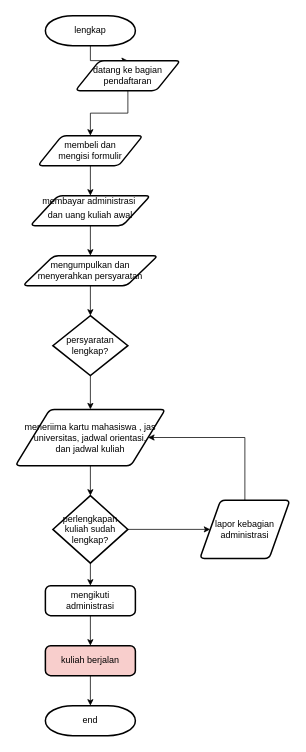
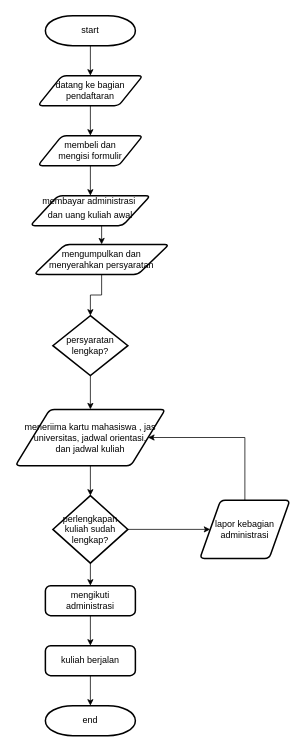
  <mxCell id="0" />
  <mxCell id="1" parent="0" />
  <mxCell id="2" style="edgeStyle=orthogonalEdgeStyle;rounded=0;orthogonalLoop=1;jettySize=auto;html=1;exitX=0.5;exitY=1;exitDx=0;exitDy=0;exitPerimeter=0;entryX=0.5;entryY=0;entryDx=0;entryDy=0;fontSize=12;" edge="1" parent="1" source="3" target="5"><mxGeometry relative="1" as="geometry" /></mxCell>
- <mxCell id="3" value="lengkap" style="strokeWidth=2;html=1;shape=mxgraph.flowchart.terminator;whiteSpace=wrap;" vertex="1" parent="1"><mxGeometry x="60" y="20" width="120" height="40" as="geometry" /></mxCell>
+ <mxCell id="3" value="start" style="strokeWidth=2;html=1;shape=mxgraph.flowchart.terminator;whiteSpace=wrap;" vertex="1" parent="1"><mxGeometry x="60" y="20" width="120" height="40" as="geometry" /></mxCell>
  <mxCell id="4" style="edgeStyle=orthogonalEdgeStyle;rounded=0;orthogonalLoop=1;jettySize=auto;html=1;exitX=0.5;exitY=1;exitDx=0;exitDy=0;entryX=0.5;entryY=0;entryDx=0;entryDy=0;fontSize=12;" edge="1" parent="1" source="5" target="7"><mxGeometry relative="1" as="geometry" /></mxCell>
- <mxCell id="5" value="datang ke bagian pendaftaran" style="shape=parallelogram;html=1;strokeWidth=2;perimeter=parallelogramPerimeter;whiteSpace=wrap;rounded=1;arcSize=12;size=0.23;" vertex="1" parent="1"><mxGeometry x="100" y="80" width="140" height="40" as="geometry" /></mxCell>
+ <mxCell id="5" value="datang ke bagian pendaftaran" style="shape=parallelogram;html=1;strokeWidth=2;perimeter=parallelogramPerimeter;whiteSpace=wrap;rounded=1;arcSize=12;size=0.23;" vertex="1" parent="1"><mxGeometry x="50" y="100" width="140" height="40" as="geometry" /></mxCell>
  <mxCell id="6" style="edgeStyle=orthogonalEdgeStyle;rounded=0;orthogonalLoop=1;jettySize=auto;html=1;exitX=0.5;exitY=1;exitDx=0;exitDy=0;entryX=0.5;entryY=0;entryDx=0;entryDy=0;fontSize=12;" edge="1" parent="1" source="7" target="9"><mxGeometry relative="1" as="geometry" /></mxCell>
  <mxCell id="7" value="membeli dan &lt;br&gt;mengisi formulir" style="shape=parallelogram;html=1;strokeWidth=2;perimeter=parallelogramPerimeter;whiteSpace=wrap;rounded=1;arcSize=12;size=0.23;" vertex="1" parent="1"><mxGeometry x="50" y="180" width="140" height="40" as="geometry" /></mxCell>
  <mxCell id="8" style="edgeStyle=orthogonalEdgeStyle;rounded=0;orthogonalLoop=1;jettySize=auto;html=1;exitX=0.5;exitY=1;exitDx=0;exitDy=0;entryX=0.5;entryY=0;entryDx=0;entryDy=0;fontSize=12;" edge="1" parent="1" source="9" target="11"><mxGeometry relative="1" as="geometry" /></mxCell>
  <mxCell id="9" value="&lt;p style=&quot;line-height: 0&quot;&gt;&lt;font style=&quot;font-size: 12px&quot;&gt;membayar administrasi&amp;nbsp;&lt;/font&gt;&lt;/p&gt;&lt;p style=&quot;line-height: 1.2&quot;&gt;&lt;font style=&quot;font-size: 12px ; line-height: 0.8&quot;&gt;dan uang kuliah awal&lt;/font&gt;&lt;/p&gt;" style="shape=parallelogram;html=1;strokeWidth=2;perimeter=parallelogramPerimeter;whiteSpace=wrap;rounded=1;arcSize=12;size=0.23;" vertex="1" parent="1"><mxGeometry x="40" y="260" width="160" height="40" as="geometry" /></mxCell>
  <mxCell id="10" style="edgeStyle=orthogonalEdgeStyle;rounded=0;orthogonalLoop=1;jettySize=auto;html=1;exitX=0.5;exitY=1;exitDx=0;exitDy=0;entryX=0.5;entryY=0;entryDx=0;entryDy=0;entryPerimeter=0;fontSize=12;" edge="1" parent="1" source="11" target="13"><mxGeometry relative="1" as="geometry" /></mxCell>
- <mxCell id="11" value="mengumpulkan dan menyerahkan persyaratan" style="shape=parallelogram;html=1;strokeWidth=2;perimeter=parallelogramPerimeter;whiteSpace=wrap;rounded=1;arcSize=12;size=0.23;" vertex="1" parent="1"><mxGeometry x="30" y="340" width="180" height="40" as="geometry" /></mxCell>
+ <mxCell id="11" value="mengumpulkan dan menyerahkan persyaratan" style="shape=parallelogram;html=1;strokeWidth=2;perimeter=parallelogramPerimeter;whiteSpace=wrap;rounded=1;arcSize=12;size=0.23;" vertex="1" parent="1"><mxGeometry x="45" y="325" width="180" height="40" as="geometry" /></mxCell>
  <mxCell id="12" style="edgeStyle=orthogonalEdgeStyle;rounded=0;orthogonalLoop=1;jettySize=auto;html=1;exitX=0.5;exitY=1;exitDx=0;exitDy=0;exitPerimeter=0;entryX=0.5;entryY=0;entryDx=0;entryDy=0;fontSize=12;" edge="1" parent="1" source="13" target="15"><mxGeometry relative="1" as="geometry" /></mxCell>
  <mxCell id="13" value="persyaratan lengkap?" style="strokeWidth=2;html=1;shape=mxgraph.flowchart.decision;whiteSpace=wrap;" vertex="1" parent="1"><mxGeometry x="70" y="420" width="100" height="80" as="geometry" /></mxCell>
  <mxCell id="14" style="edgeStyle=orthogonalEdgeStyle;rounded=0;orthogonalLoop=1;jettySize=auto;html=1;exitX=0.5;exitY=1;exitDx=0;exitDy=0;entryX=0.5;entryY=0;entryDx=0;entryDy=0;entryPerimeter=0;fontSize=12;" edge="1" parent="1" source="15" target="18"><mxGeometry relative="1" as="geometry" /></mxCell>
  <mxCell id="15" value="meneriima kartu mahasiswa , jas universitas, jadwal orientasi, &lt;br&gt;dan jadwal kuliah" style="shape=parallelogram;html=1;strokeWidth=2;perimeter=parallelogramPerimeter;whiteSpace=wrap;rounded=1;arcSize=12;size=0.23;" vertex="1" parent="1"><mxGeometry x="20" y="545" width="200" height="75" as="geometry" /></mxCell>
  <mxCell id="16" style="edgeStyle=orthogonalEdgeStyle;rounded=0;orthogonalLoop=1;jettySize=auto;html=1;exitX=0.5;exitY=1;exitDx=0;exitDy=0;exitPerimeter=0;entryX=0.5;entryY=0;entryDx=0;entryDy=0;fontSize=12;" edge="1" parent="1" source="18" target="22"><mxGeometry relative="1" as="geometry" /></mxCell>
  <mxCell id="17" style="edgeStyle=orthogonalEdgeStyle;rounded=0;orthogonalLoop=1;jettySize=auto;html=1;exitX=1;exitY=0.5;exitDx=0;exitDy=0;exitPerimeter=0;entryX=0;entryY=0.5;entryDx=0;entryDy=0;fontSize=12;" edge="1" parent="1" source="18" target="20"><mxGeometry relative="1" as="geometry" /></mxCell>
  <mxCell id="18" value="perlengkapan kuliah sudah lengkap?" style="strokeWidth=2;html=1;shape=mxgraph.flowchart.decision;whiteSpace=wrap;" vertex="1" parent="1"><mxGeometry x="70" y="660" width="100" height="90" as="geometry" /></mxCell>
  <mxCell id="19" style="edgeStyle=orthogonalEdgeStyle;rounded=0;orthogonalLoop=1;jettySize=auto;html=1;exitX=0.5;exitY=0;exitDx=0;exitDy=0;fontSize=12;entryX=1;entryY=0.5;entryDx=0;entryDy=0;" edge="1" parent="1" source="20" target="15"><mxGeometry relative="1" as="geometry"><mxPoint x="326" y="580" as="targetPoint" /><Array as="points"><mxPoint x="326" y="583" /></Array></mxGeometry></mxCell>
  <mxCell id="20" value="lapor kebagian administrasi" style="shape=parallelogram;html=1;strokeWidth=2;perimeter=parallelogramPerimeter;whiteSpace=wrap;rounded=1;arcSize=12;size=0.23;" vertex="1" parent="1"><mxGeometry x="266" y="666.25" width="120" height="77.5" as="geometry" /></mxCell>
  <mxCell id="21" style="edgeStyle=orthogonalEdgeStyle;rounded=0;orthogonalLoop=1;jettySize=auto;html=1;exitX=0.5;exitY=1;exitDx=0;exitDy=0;entryX=0.5;entryY=0;entryDx=0;entryDy=0;fontSize=12;" edge="1" parent="1" source="22" target="24"><mxGeometry relative="1" as="geometry" /></mxCell>
  <mxCell id="22" value="mengikuti administrasi" style="rounded=1;whiteSpace=wrap;html=1;absoluteArcSize=1;arcSize=14;strokeWidth=2;" vertex="1" parent="1"><mxGeometry x="60" y="780" width="120" height="40" as="geometry" /></mxCell>
  <mxCell id="23" style="edgeStyle=orthogonalEdgeStyle;rounded=0;orthogonalLoop=1;jettySize=auto;html=1;exitX=0.5;exitY=1;exitDx=0;exitDy=0;entryX=0.5;entryY=0;entryDx=0;entryDy=0;entryPerimeter=0;fontSize=12;" edge="1" parent="1" source="24" target="25"><mxGeometry relative="1" as="geometry" /></mxCell>
- <mxCell id="24" value="kuliah berjalan" style="rounded=1;whiteSpace=wrap;html=1;absoluteArcSize=1;arcSize=14;strokeWidth=2;fillColor=#f8cecc;" vertex="1" parent="1"><mxGeometry x="60" y="860" width="120" height="40" as="geometry" /></mxCell>
+ <mxCell id="24" value="kuliah berjalan" style="rounded=1;whiteSpace=wrap;html=1;absoluteArcSize=1;arcSize=14;strokeWidth=2;" vertex="1" parent="1"><mxGeometry x="60" y="860" width="120" height="40" as="geometry" /></mxCell>
  <mxCell id="25" value="end" style="strokeWidth=2;html=1;shape=mxgraph.flowchart.terminator;whiteSpace=wrap;" vertex="1" parent="1"><mxGeometry x="60" y="940" width="120" height="40" as="geometry" /></mxCell>
